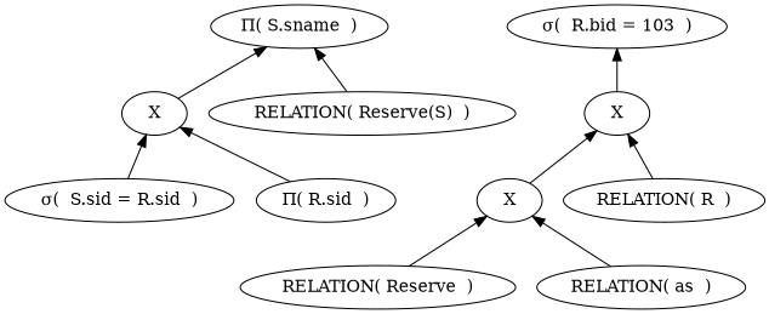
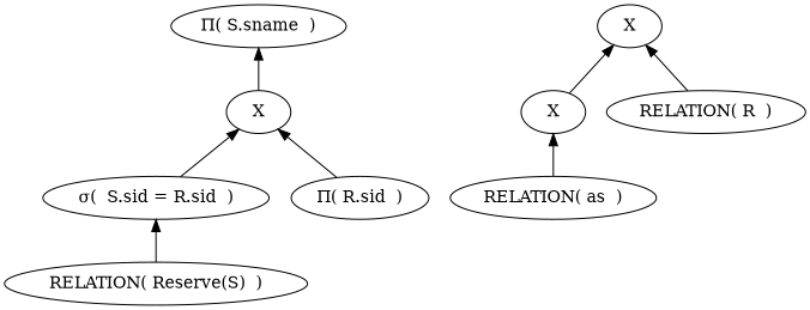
  digraph {
    fontname="DejaVu Serif"
    node [fontname="DejaVu Serif"]
    edge [dir=back fontname="DejaVu Serif"]
    n1 [label="&#928;( S.sname  )"]
    n2 [label=X]
    n3 [label="&#963;(  S.sid = R.sid  )"]
    n4 [label="&#928;( R.sid  )"]
    n5 [label="RELATION( Reserve(S)  )"]
-   n6 [label="&#963;(  R.bid = 103  )"]
    n7 [label=X]
    n8 [label=X]
    n9 [label="RELATION( R  )"]
-   n10 [label="RELATION( Reserve  )"]
    n11 [label="RELATION( as  )"]
    n1 -> n2
    n2 -> n3
    n2 -> n4
-   n1 -> n5
-   n6 -> n7
+   n3 -> n5
    n7 -> n8
    n7 -> n9
-   n8 -> n10
    n8 -> n11
  }
